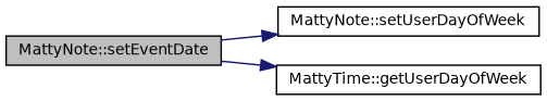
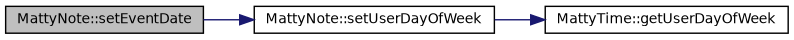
  digraph {
    rankdir=LR
    node [color=black fillcolor=white fontname=Helvetica fontsize=10 shape=record style=filled]
    edge [color=midnightblue fontname=Helvetica fontsize=10 labelfontname=Helvetica labelfontsize=10 style=solid]
    n1 [fillcolor=grey75 fontcolor=black height=0.2 label="MattyNote::setEventDate" width=0.4]
    n2 [height=0.2 label="MattyNote::setUserDayOfWeek" width=0.4]
    n3 [height=0.2 label="MattyTime::getUserDayOfWeek" width=0.4]
    n1 -> n2
-   n1 -> n3
+   n2 -> n3
  }
